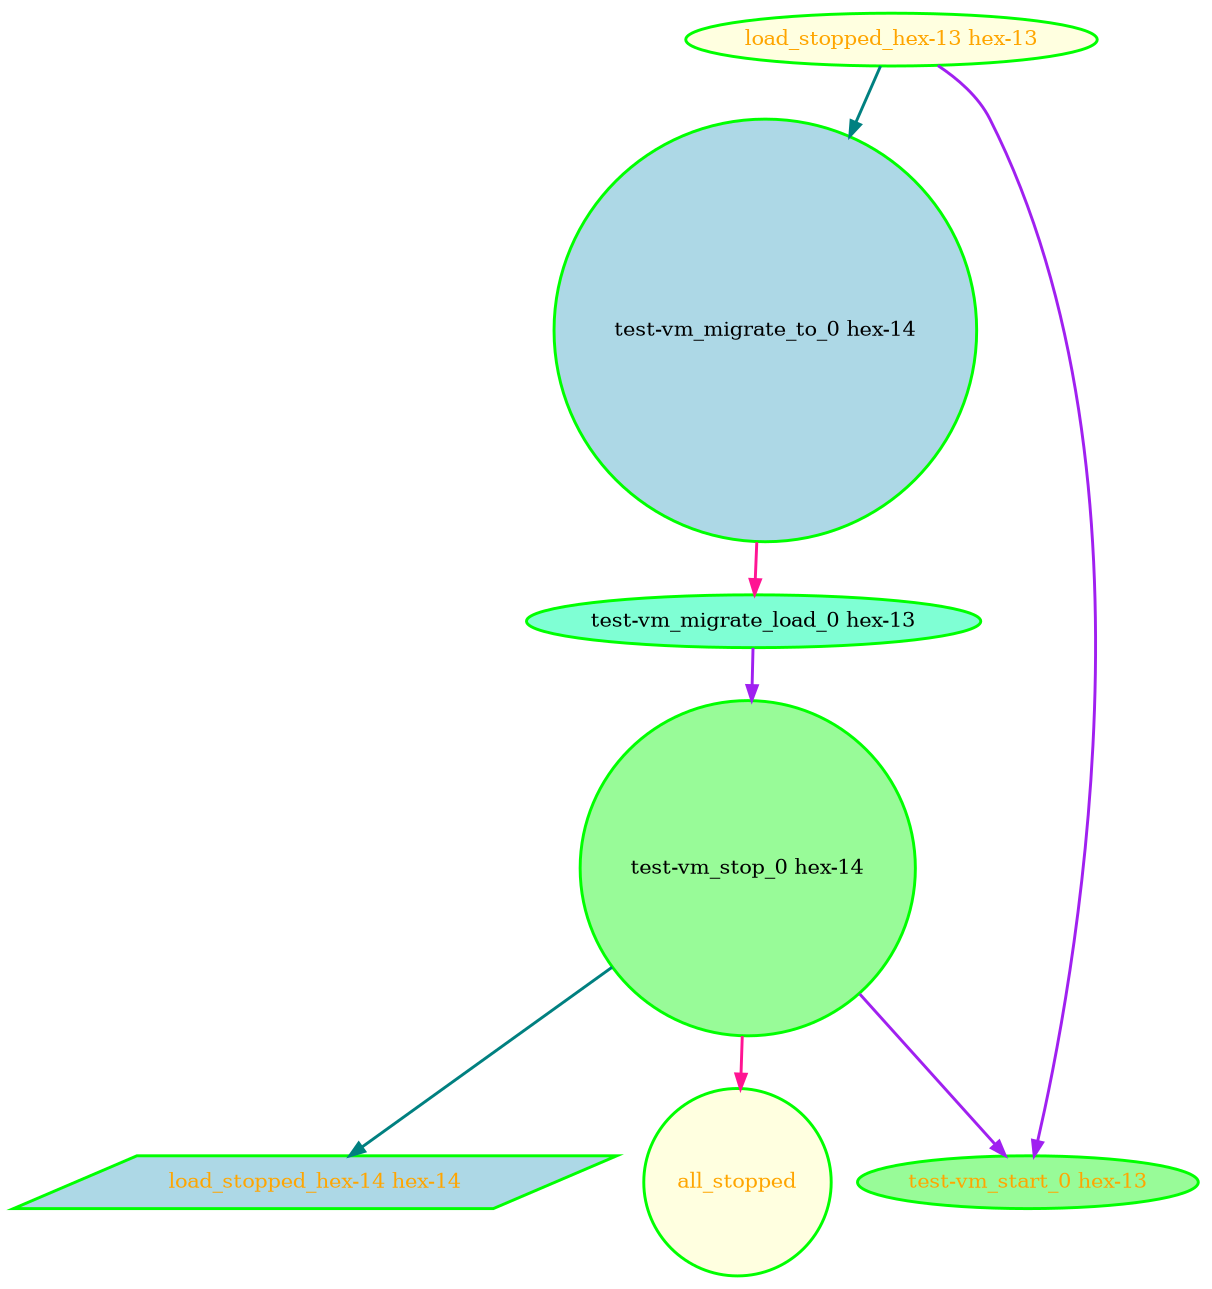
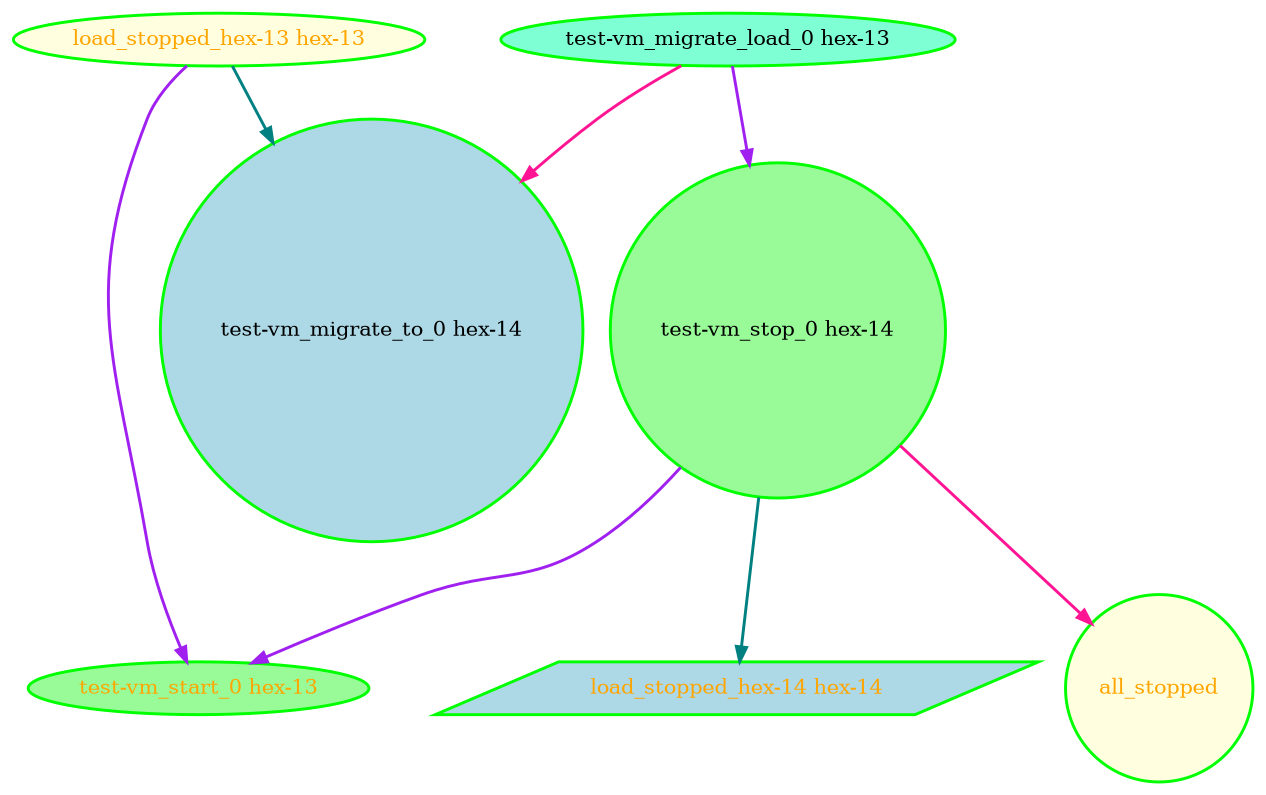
  digraph {
    node [color=green fillcolor=lightyellow fontcolor=orange shape=ellipse style="bold,filled"]
    edge [color=purple style=bold]
    "load_stopped_hex-13 hex-13"
    "test-vm_migrate_to_0 hex-14" [fillcolor=lightblue fontcolor=black shape=circle]
    "test-vm_start_0 hex-13" [fillcolor=palegreen]
    n4 [fillcolor=aquamarine fontcolor=black label="test-vm_migrate_load_0 hex-13"]
    "test-vm_stop_0 hex-14" [fillcolor=palegreen fontcolor=black shape=circle]
    "load_stopped_hex-14 hex-14" [fillcolor=lightblue shape=parallelogram]
    all_stopped [shape=circle]
    "load_stopped_hex-13 hex-13" -> "test-vm_migrate_to_0 hex-14" [color=teal]
    "load_stopped_hex-13 hex-13" -> "test-vm_start_0 hex-13"
-   "test-vm_migrate_to_0 hex-14" -> n4 [color=deeppink]
+   n4 -> "test-vm_migrate_to_0 hex-14" [color=deeppink]
    n4 -> "test-vm_stop_0 hex-14"
    "test-vm_stop_0 hex-14" -> "test-vm_start_0 hex-13"
    "test-vm_stop_0 hex-14" -> "load_stopped_hex-14 hex-14" [color=teal]
    "test-vm_stop_0 hex-14" -> all_stopped [color=deeppink]
  }
